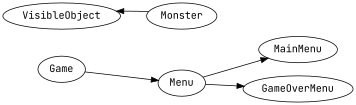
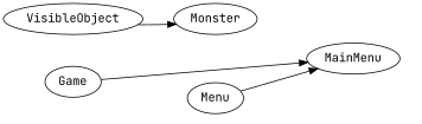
  digraph {
    fontname="JetBrains Mono"
    rankdir=LR
    node [fontname="JetBrains Mono"]
    edge [fontname="JetBrains Mono"]
    Game
    Menu
    VisibleObject
    Monster
    MainMenu
-   GameOverMenu
-   Game -> Menu
+   Game -> MainMenu
    Menu -> MainMenu
-   Menu -> GameOverMenu
-   Monster -> VisibleObject
+   VisibleObject -> Monster
  }
